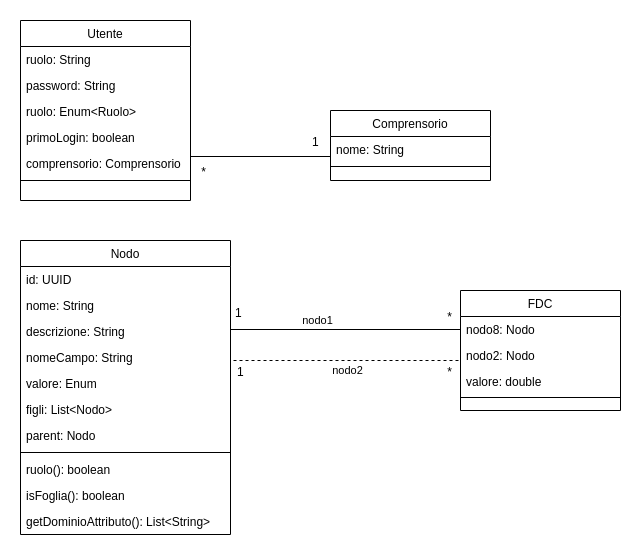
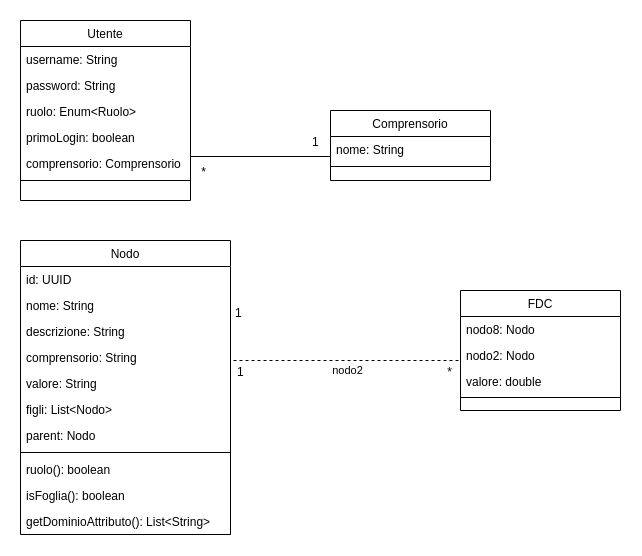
  <mxCell id="0" />
  <mxCell id="1" parent="0" />
  <mxCell id="2" value="Nodo" style="swimlane;fontStyle=0;align=center;verticalAlign=top;childLayout=stackLayout;horizontal=1;startSize=26;horizontalStack=0;resizeParent=1;resizeLast=0;collapsible=1;marginBottom=0;rounded=0;shadow=0;strokeWidth=1;" parent="1" vertex="1"><mxGeometry x="20" y="240" width="210" height="294" as="geometry"><mxRectangle x="130" y="380" width="160" height="26" as="alternateBounds" /></mxGeometry></mxCell>
  <mxCell id="3" value="id: UUID" style="text;align=left;verticalAlign=top;spacingLeft=4;spacingRight=4;overflow=hidden;rotatable=0;points=[[0,0.5],[1,0.5]];portConstraint=eastwest;" parent="2" vertex="1"><mxGeometry y="26" width="210" height="26" as="geometry" /></mxCell>
  <mxCell id="4" value="nome: String" style="text;align=left;verticalAlign=top;spacingLeft=4;spacingRight=4;overflow=hidden;rotatable=0;points=[[0,0.5],[1,0.5]];portConstraint=eastwest;rounded=0;shadow=0;html=0;" parent="2" vertex="1"><mxGeometry y="52" width="210" height="26" as="geometry" /></mxCell>
  <mxCell id="5" value="descrizione: String" style="text;align=left;verticalAlign=top;spacingLeft=4;spacingRight=4;overflow=hidden;rotatable=0;points=[[0,0.5],[1,0.5]];portConstraint=eastwest;rounded=0;shadow=0;html=0;" vertex="1" parent="2"><mxGeometry y="78" width="210" height="26" as="geometry" /></mxCell>
- <mxCell id="6" value="nomeCampo: String" style="text;align=left;verticalAlign=top;spacingLeft=4;spacingRight=4;overflow=hidden;rotatable=0;points=[[0,0.5],[1,0.5]];portConstraint=eastwest;rounded=0;shadow=0;html=0;" vertex="1" parent="2"><mxGeometry y="104" width="210" height="26" as="geometry" /></mxCell>
- <mxCell id="7" value="valore: Enum" style="text;align=left;verticalAlign=top;spacingLeft=4;spacingRight=4;overflow=hidden;rotatable=0;points=[[0,0.5],[1,0.5]];portConstraint=eastwest;rounded=0;shadow=0;html=0;" vertex="1" parent="2"><mxGeometry y="130" width="210" height="26" as="geometry" /></mxCell>
+ <mxCell id="6" value="comprensorio: String" style="text;align=left;verticalAlign=top;spacingLeft=4;spacingRight=4;overflow=hidden;rotatable=0;points=[[0,0.5],[1,0.5]];portConstraint=eastwest;rounded=0;shadow=0;html=0;" vertex="1" parent="2"><mxGeometry y="104" width="210" height="26" as="geometry" /></mxCell>
+ <mxCell id="7" value="valore: String" style="text;align=left;verticalAlign=top;spacingLeft=4;spacingRight=4;overflow=hidden;rotatable=0;points=[[0,0.5],[1,0.5]];portConstraint=eastwest;rounded=0;shadow=0;html=0;" vertex="1" parent="2"><mxGeometry y="130" width="210" height="26" as="geometry" /></mxCell>
  <mxCell id="8" value="figli: List&lt;Nodo&gt;" style="text;align=left;verticalAlign=top;spacingLeft=4;spacingRight=4;overflow=hidden;rotatable=0;points=[[0,0.5],[1,0.5]];portConstraint=eastwest;rounded=0;shadow=0;html=0;" vertex="1" parent="2"><mxGeometry y="156" width="210" height="26" as="geometry" /></mxCell>
  <mxCell id="9" value="parent: Nodo" style="text;align=left;verticalAlign=top;spacingLeft=4;spacingRight=4;overflow=hidden;rotatable=0;points=[[0,0.5],[1,0.5]];portConstraint=eastwest;rounded=0;shadow=0;html=0;" vertex="1" parent="2"><mxGeometry y="182" width="210" height="26" as="geometry" /></mxCell>
  <mxCell id="10" value="" style="line;html=1;strokeWidth=1;align=left;verticalAlign=middle;spacingTop=-1;spacingLeft=3;spacingRight=3;rotatable=0;labelPosition=right;points=[];portConstraint=eastwest;" parent="2" vertex="1"><mxGeometry y="208" width="210" height="8" as="geometry" /></mxCell>
  <mxCell id="11" value="ruolo(): boolean" style="text;align=left;verticalAlign=top;spacingLeft=4;spacingRight=4;overflow=hidden;rotatable=0;points=[[0,0.5],[1,0.5]];portConstraint=eastwest;fontStyle=0" parent="2" vertex="1"><mxGeometry y="216" width="210" height="26" as="geometry" /></mxCell>
  <mxCell id="12" value="isFoglia(): boolean" style="text;align=left;verticalAlign=top;spacingLeft=4;spacingRight=4;overflow=hidden;rotatable=0;points=[[0,0.5],[1,0.5]];portConstraint=eastwest;" parent="2" vertex="1"><mxGeometry y="242" width="210" height="26" as="geometry" /></mxCell>
  <mxCell id="13" value="getDominioAttributo(): List&lt;String&gt;" style="text;align=left;verticalAlign=top;spacingLeft=4;spacingRight=4;overflow=hidden;rotatable=0;points=[[0,0.5],[1,0.5]];portConstraint=eastwest;" vertex="1" parent="2"><mxGeometry y="268" width="210" height="26" as="geometry" /></mxCell>
  <mxCell id="14" value="Comprensorio" style="swimlane;fontStyle=0;align=center;verticalAlign=top;childLayout=stackLayout;horizontal=1;startSize=26;horizontalStack=0;resizeParent=1;resizeLast=0;collapsible=1;marginBottom=0;rounded=0;shadow=0;strokeWidth=1;" parent="1" vertex="1"><mxGeometry x="330" y="110" width="160" height="70" as="geometry"><mxRectangle x="340" y="380" width="170" height="26" as="alternateBounds" /></mxGeometry></mxCell>
  <mxCell id="15" value="nome: String" style="text;align=left;verticalAlign=top;spacingLeft=4;spacingRight=4;overflow=hidden;rotatable=0;points=[[0,0.5],[1,0.5]];portConstraint=eastwest;" parent="14" vertex="1"><mxGeometry y="26" width="160" height="26" as="geometry" /></mxCell>
  <mxCell id="16" value="" style="line;html=1;strokeWidth=1;align=left;verticalAlign=middle;spacingTop=-1;spacingLeft=3;spacingRight=3;rotatable=0;labelPosition=right;points=[];portConstraint=eastwest;" parent="14" vertex="1"><mxGeometry y="52" width="160" height="8" as="geometry" /></mxCell>
  <mxCell id="17" value="" style="endArrow=none;shadow=0;strokeWidth=1;rounded=0;endFill=0;edgeStyle=elbowEdgeStyle;elbow=vertical;exitX=0;exitY=0.5;exitDx=0;exitDy=0;entryX=1;entryY=0.5;entryDx=0;entryDy=0;" parent="1" source="15" target="30" edge="1"><mxGeometry x="0.5" y="41" relative="1" as="geometry"><mxPoint x="200" y="119" as="sourcePoint" /><mxPoint x="328" y="119" as="targetPoint" /><mxPoint x="-40" y="32" as="offset" /></mxGeometry></mxCell>
  <mxCell id="18" value="1" style="resizable=0;align=left;verticalAlign=bottom;labelBackgroundColor=none;fontSize=12;" parent="17" connectable="0" vertex="1"><mxGeometry x="-1" relative="1" as="geometry"><mxPoint x="-20" y="1" as="offset" /></mxGeometry></mxCell>
  <mxCell id="19" value="*" style="resizable=0;align=right;verticalAlign=bottom;labelBackgroundColor=none;fontSize=12;" parent="17" connectable="0" vertex="1"><mxGeometry x="1" relative="1" as="geometry"><mxPoint x="17" y="17" as="offset" /></mxGeometry></mxCell>
  <mxCell id="20" value="FDC" style="swimlane;fontStyle=0;align=center;verticalAlign=top;childLayout=stackLayout;horizontal=1;startSize=26;horizontalStack=0;resizeParent=1;resizeLast=0;collapsible=1;marginBottom=0;rounded=0;shadow=0;strokeWidth=1;" vertex="1" parent="1"><mxGeometry x="460" y="290" width="160" height="120" as="geometry"><mxRectangle x="340" y="380" width="170" height="26" as="alternateBounds" /></mxGeometry></mxCell>
  <mxCell id="21" value="nodo8: Nodo" style="text;align=left;verticalAlign=top;spacingLeft=4;spacingRight=4;overflow=hidden;rotatable=0;points=[[0,0.5],[1,0.5]];portConstraint=eastwest;" vertex="1" parent="20"><mxGeometry y="26" width="160" height="26" as="geometry" /></mxCell>
  <mxCell id="22" value="nodo2: Nodo" style="text;align=left;verticalAlign=top;spacingLeft=4;spacingRight=4;overflow=hidden;rotatable=0;points=[[0,0.5],[1,0.5]];portConstraint=eastwest;" vertex="1" parent="20"><mxGeometry y="52" width="160" height="26" as="geometry" /></mxCell>
  <mxCell id="23" value="valore: double" style="text;align=left;verticalAlign=top;spacingLeft=4;spacingRight=4;overflow=hidden;rotatable=0;points=[[0,0.5],[1,0.5]];portConstraint=eastwest;" vertex="1" parent="20"><mxGeometry y="78" width="160" height="26" as="geometry" /></mxCell>
  <mxCell id="24" value="" style="line;html=1;strokeWidth=1;align=left;verticalAlign=middle;spacingTop=-1;spacingLeft=3;spacingRight=3;rotatable=0;labelPosition=right;points=[];portConstraint=eastwest;" vertex="1" parent="20"><mxGeometry y="104" width="160" height="6" as="geometry" /></mxCell>
  <mxCell id="25" value="Utente" style="swimlane;fontStyle=0;align=center;verticalAlign=top;childLayout=stackLayout;horizontal=1;startSize=26;horizontalStack=0;resizeParent=1;resizeLast=0;collapsible=1;marginBottom=0;rounded=0;shadow=0;strokeWidth=1;" vertex="1" parent="1"><mxGeometry x="20" y="20" width="170" height="180" as="geometry"><mxRectangle x="340" y="380" width="170" height="26" as="alternateBounds" /></mxGeometry></mxCell>
- <mxCell id="26" value="ruolo: String" style="text;align=left;verticalAlign=top;spacingLeft=4;spacingRight=4;overflow=hidden;rotatable=0;points=[[0,0.5],[1,0.5]];portConstraint=eastwest;" vertex="1" parent="25"><mxGeometry y="26" width="170" height="26" as="geometry" /></mxCell>
+ <mxCell id="26" value="username: String" style="text;align=left;verticalAlign=top;spacingLeft=4;spacingRight=4;overflow=hidden;rotatable=0;points=[[0,0.5],[1,0.5]];portConstraint=eastwest;" vertex="1" parent="25"><mxGeometry y="26" width="170" height="26" as="geometry" /></mxCell>
  <mxCell id="27" value="password: String" style="text;align=left;verticalAlign=top;spacingLeft=4;spacingRight=4;overflow=hidden;rotatable=0;points=[[0,0.5],[1,0.5]];portConstraint=eastwest;" vertex="1" parent="25"><mxGeometry y="52" width="170" height="26" as="geometry" /></mxCell>
  <mxCell id="28" value="ruolo: Enum&lt;Ruolo&gt;" style="text;align=left;verticalAlign=top;spacingLeft=4;spacingRight=4;overflow=hidden;rotatable=0;points=[[0,0.5],[1,0.5]];portConstraint=eastwest;" vertex="1" parent="25"><mxGeometry y="78" width="170" height="26" as="geometry" /></mxCell>
  <mxCell id="29" value="primoLogin: boolean" style="text;align=left;verticalAlign=top;spacingLeft=4;spacingRight=4;overflow=hidden;rotatable=0;points=[[0,0.5],[1,0.5]];portConstraint=eastwest;" vertex="1" parent="25"><mxGeometry y="104" width="170" height="26" as="geometry" /></mxCell>
  <mxCell id="30" value="comprensorio: Comprensorio" style="text;align=left;verticalAlign=top;spacingLeft=4;spacingRight=4;overflow=hidden;rotatable=0;points=[[0,0.5],[1,0.5]];portConstraint=eastwest;" vertex="1" parent="25"><mxGeometry y="130" width="170" height="26" as="geometry" /></mxCell>
  <mxCell id="31" value="" style="line;html=1;strokeWidth=1;align=left;verticalAlign=middle;spacingTop=-1;spacingLeft=3;spacingRight=3;rotatable=0;labelPosition=right;points=[];portConstraint=eastwest;" vertex="1" parent="25"><mxGeometry y="156" width="170" height="8" as="geometry" /></mxCell>
- <mxCell id="32" value="" style="endArrow=none;shadow=0;strokeWidth=1;rounded=0;endFill=0;edgeStyle=elbowEdgeStyle;elbow=vertical;exitX=1;exitY=0.5;exitDx=0;exitDy=0;entryX=0;entryY=0.5;entryDx=0;entryDy=0;" edge="1" parent="1" source="3" target="21"><mxGeometry x="0.5" y="41" relative="1" as="geometry"><mxPoint x="615" y="190" as="sourcePoint" /><mxPoint x="615" y="300" as="targetPoint" /><mxPoint x="-40" y="32" as="offset" /><Array as="points"><mxPoint x="350" y="329" /></Array></mxGeometry></mxCell>
- <mxCell id="33" value="*" style="resizable=0;align=right;verticalAlign=bottom;labelBackgroundColor=none;fontSize=12;" connectable="0" vertex="1" parent="32"><mxGeometry x="1" relative="1" as="geometry"><mxPoint x="-7" y="-4" as="offset" /></mxGeometry></mxCell>
- <mxCell id="34" value="nodo1" style="edgeLabel;html=1;align=center;verticalAlign=middle;resizable=0;points=[];" vertex="1" connectable="0" parent="32"><mxGeometry x="-0.183" y="-5" relative="1" as="geometry"><mxPoint x="22" y="-15" as="offset" /></mxGeometry></mxCell>
  <mxCell id="35" value="" style="endArrow=none;shadow=0;strokeWidth=1;rounded=0;endFill=0;edgeStyle=elbowEdgeStyle;elbow=vertical;exitX=1;exitY=0.5;exitDx=0;exitDy=0;entryX=0;entryY=0.5;entryDx=0;entryDy=0;dashed=1;" edge="1" parent="1" source="3" target="22"><mxGeometry x="0.5" y="41" relative="1" as="geometry"><mxPoint x="240" y="289" as="sourcePoint" /><mxPoint x="470" y="339" as="targetPoint" /><mxPoint x="-40" y="32" as="offset" /><Array as="points"><mxPoint x="350" y="360" /></Array></mxGeometry></mxCell>
  <mxCell id="36" value="1" style="resizable=0;align=left;verticalAlign=bottom;labelBackgroundColor=none;fontSize=12;" connectable="0" vertex="1" parent="35"><mxGeometry x="-1" relative="1" as="geometry"><mxPoint x="3" y="42" as="offset" /></mxGeometry></mxCell>
  <mxCell id="37" value="*" style="resizable=0;align=right;verticalAlign=bottom;labelBackgroundColor=none;fontSize=12;" connectable="0" vertex="1" parent="35"><mxGeometry x="1" relative="1" as="geometry"><mxPoint x="-7" y="25" as="offset" /></mxGeometry></mxCell>
  <mxCell id="38" value="nodo2" style="edgeLabel;html=1;align=center;verticalAlign=middle;resizable=0;points=[];" vertex="1" connectable="0" parent="35"><mxGeometry x="0.344" y="5" relative="1" as="geometry"><mxPoint x="-15" y="14" as="offset" /></mxGeometry></mxCell>
  <mxCell id="39" value="1" style="resizable=0;align=left;verticalAlign=bottom;labelBackgroundColor=none;fontSize=12;" connectable="0" vertex="1" parent="1"><mxGeometry x="235" y="380" as="geometry" /></mxCell>
